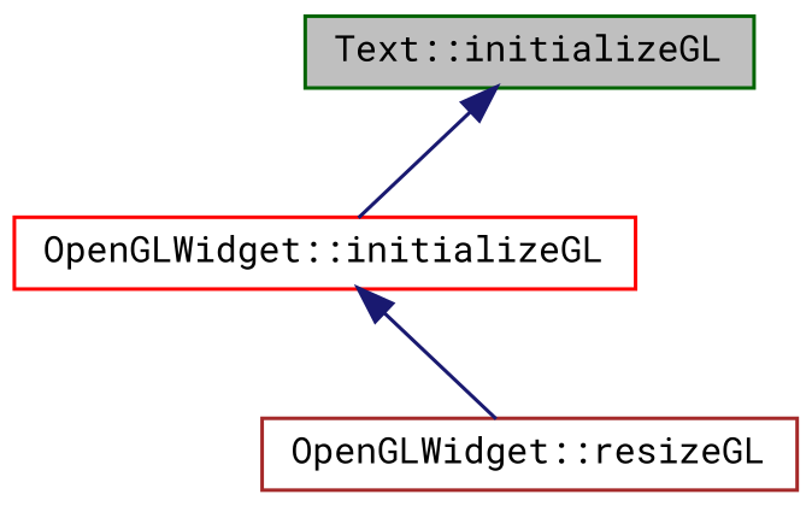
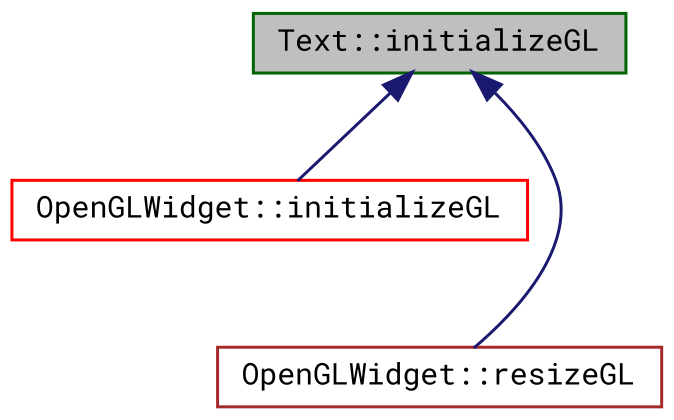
  digraph {
    fontname="Roboto Mono"
    rankdir=TB
    node [fillcolor=white fontname="Roboto Mono" fontsize=10 shape=record style=filled]
    edge [color=midnightblue dir=back fontname="Roboto Mono" fontsize=10 labelfontname=Helvetica labelfontsize=10 style=solid]
    n1 [color=darkgreen fillcolor=grey75 fontcolor=black height=0.2 label="Text::initializeGL" width=0.4]
    n2 [color=red height=0.2 label="OpenGLWidget::initializeGL" width=0.4]
    n3 [color=brown height=0.2 label="OpenGLWidget::resizeGL" width=0.4]
    n1 -> n2
-   n2 -> n3
+   n1 -> n3
  }
